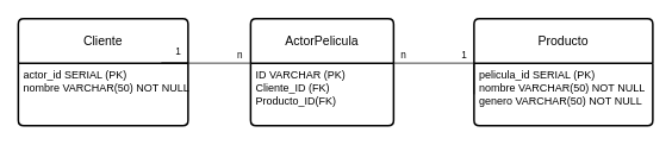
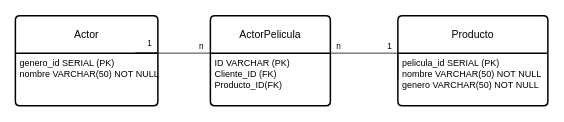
  <mxCell id="0" />
  <mxCell id="1" parent="0" />
- <mxCell id="2" value="Cliente" style="swimlane;childLayout=stackLayout;horizontal=1;startSize=50;horizontalStack=0;rounded=1;fontSize=14;fontStyle=0;strokeWidth=2;resizeParent=0;resizeLast=1;shadow=0;dashed=0;align=center;arcSize=4;whiteSpace=wrap;html=1;" parent="1" vertex="1"><mxGeometry x="20" y="20" width="190" height="120" as="geometry" /></mxCell>
- <mxCell id="3" value="&lt;div&gt;actor_id SERIAL (PK)&lt;/div&gt;nombre VARCHAR(50) NOT NULL" style="align=left;strokeColor=none;fillColor=none;spacingLeft=4;fontSize=12;verticalAlign=top;resizable=0;rotatable=0;part=1;html=1;" parent="2" vertex="1"><mxGeometry y="50" width="190" height="70" as="geometry" /></mxCell>
+ <mxCell id="2" value="Actor" style="swimlane;childLayout=stackLayout;horizontal=1;startSize=50;horizontalStack=0;rounded=1;fontSize=14;fontStyle=0;strokeWidth=2;resizeParent=0;resizeLast=1;shadow=0;dashed=0;align=center;arcSize=4;whiteSpace=wrap;html=1;" parent="1" vertex="1"><mxGeometry x="20" y="20" width="190" height="120" as="geometry" /></mxCell>
+ <mxCell id="3" value="&lt;div&gt;genero_id SERIAL (PK)&lt;/div&gt;nombre VARCHAR(50) NOT NULL" style="align=left;strokeColor=none;fillColor=none;spacingLeft=4;fontSize=12;verticalAlign=top;resizable=0;rotatable=0;part=1;html=1;" parent="2" vertex="1"><mxGeometry y="50" width="190" height="70" as="geometry" /></mxCell>
  <mxCell id="4" style="edgeStyle=orthogonalEdgeStyle;rounded=0;orthogonalLoop=1;jettySize=auto;html=1;endArrow=none;endFill=0;" parent="1" source="7" edge="1"><mxGeometry relative="1" as="geometry"><Array as="points"><mxPoint x="180" y="70" /></Array><mxPoint x="210" y="70" as="targetPoint" /></mxGeometry></mxCell>
  <mxCell id="5" value="1" style="edgeLabel;html=1;align=center;verticalAlign=middle;resizable=0;points=[];" parent="4" connectable="0" vertex="1"><mxGeometry x="0.816" y="2" relative="1" as="geometry"><mxPoint y="-12" as="offset" /></mxGeometry></mxCell>
  <mxCell id="6" value="n" style="edgeLabel;html=1;align=center;verticalAlign=middle;resizable=0;points=[];" parent="4" connectable="0" vertex="1"><mxGeometry x="-0.8" relative="1" as="geometry"><mxPoint y="-10" as="offset" /></mxGeometry></mxCell>
  <mxCell id="7" value="ActorPelicula" style="swimlane;childLayout=stackLayout;horizontal=1;startSize=50;horizontalStack=0;rounded=1;fontSize=14;fontStyle=0;strokeWidth=2;resizeParent=0;resizeLast=1;shadow=0;dashed=0;align=center;arcSize=4;whiteSpace=wrap;html=1;" parent="1" vertex="1"><mxGeometry x="280" y="20" width="160" height="120" as="geometry" /></mxCell>
  <mxCell id="8" value="&lt;div&gt;ID VARCHAR (PK)&lt;br&gt;&lt;/div&gt;&lt;div&gt;Cliente_ID (FK)&lt;/div&gt;&lt;div&gt;Producto_ID(FK)&lt;br&gt;&lt;/div&gt;" style="align=left;strokeColor=none;fillColor=none;spacingLeft=4;fontSize=12;verticalAlign=top;resizable=0;rotatable=0;part=1;html=1;" parent="7" vertex="1"><mxGeometry y="50" width="160" height="70" as="geometry" /></mxCell>
  <mxCell id="9" value="Producto" style="swimlane;childLayout=stackLayout;horizontal=1;startSize=50;horizontalStack=0;rounded=1;fontSize=14;fontStyle=0;strokeWidth=2;resizeParent=0;resizeLast=1;shadow=0;dashed=0;align=center;arcSize=4;whiteSpace=wrap;html=1;" parent="1" vertex="1"><mxGeometry x="530" y="20" width="200" height="120" as="geometry" /></mxCell>
  <mxCell id="10" value="&lt;div&gt;pelicula_id SERIAL (PK)&lt;/div&gt;&lt;div&gt;nombre VARCHAR(50) NOT NULL&lt;br&gt;&lt;/div&gt;&lt;div&gt;genero VARCHAR(50) NOT NULL&lt;br&gt;&lt;/div&gt;" style="align=left;strokeColor=none;fillColor=none;spacingLeft=4;fontSize=12;verticalAlign=top;resizable=0;rotatable=0;part=1;html=1;" parent="9" vertex="1"><mxGeometry y="50" width="200" height="70" as="geometry" /></mxCell>
  <mxCell id="11" style="edgeStyle=orthogonalEdgeStyle;rounded=0;orthogonalLoop=1;jettySize=auto;html=1;entryX=0;entryY=0.5;entryDx=0;entryDy=0;endArrow=none;endFill=0;" parent="1" source="8" target="10" edge="1"><mxGeometry relative="1" as="geometry"><Array as="points"><mxPoint x="530" y="70" /></Array></mxGeometry></mxCell>
  <mxCell id="12" value="n" style="edgeLabel;html=1;align=center;verticalAlign=middle;resizable=0;points=[];" parent="11" connectable="0" vertex="1"><mxGeometry x="-0.363" y="-1" relative="1" as="geometry"><mxPoint x="-30" y="-11" as="offset" /></mxGeometry></mxCell>
  <mxCell id="13" value="1" style="edgeLabel;html=1;align=center;verticalAlign=middle;resizable=0;points=[];" parent="11" connectable="0" vertex="1"><mxGeometry x="0.255" y="1" relative="1" as="geometry"><mxPoint y="-9" as="offset" /></mxGeometry></mxCell>
